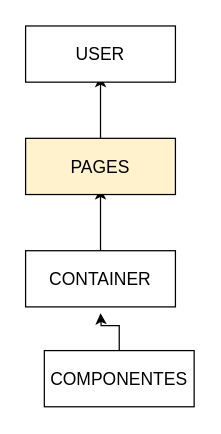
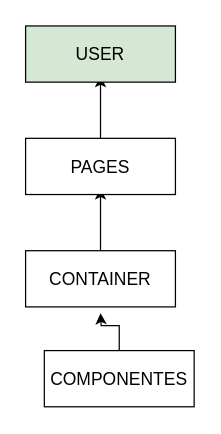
  <mxCell id="0" />
  <mxCell id="1" parent="0" />
  <mxCell id="2" style="edgeStyle=orthogonalEdgeStyle;rounded=0;orthogonalLoop=1;jettySize=auto;html=1;" edge="1" parent="1" source="3"><mxGeometry relative="1" as="geometry"><mxPoint x="80" y="250" as="targetPoint" /></mxGeometry></mxCell>
  <mxCell id="3" value="&lt;font style=&quot;font-size: 14px;&quot;&gt;COMPONENTES&lt;/font&gt;" style="rounded=0;whiteSpace=wrap;html=1;" vertex="1" parent="1"><mxGeometry x="35" y="280" width="120" height="45" as="geometry" /></mxCell>
  <mxCell id="4" style="edgeStyle=orthogonalEdgeStyle;rounded=0;orthogonalLoop=1;jettySize=auto;html=1;exitX=0.5;exitY=1;exitDx=0;exitDy=0;" edge="1" parent="1" source="3" target="3"><mxGeometry relative="1" as="geometry" /></mxCell>
  <mxCell id="5" style="edgeStyle=orthogonalEdgeStyle;rounded=0;orthogonalLoop=1;jettySize=auto;html=1;" edge="1" parent="1" source="6"><mxGeometry relative="1" as="geometry"><mxPoint x="80" y="150" as="targetPoint" /></mxGeometry></mxCell>
  <mxCell id="6" value="&lt;font style=&quot;font-size: 14px;&quot;&gt;CONTAINER&lt;/font&gt;" style="rounded=0;whiteSpace=wrap;html=1;" vertex="1" parent="1"><mxGeometry x="20" y="200" width="120" height="45" as="geometry" /></mxCell>
  <mxCell id="7" style="edgeStyle=orthogonalEdgeStyle;rounded=0;orthogonalLoop=1;jettySize=auto;html=1;" edge="1" parent="1" source="8"><mxGeometry relative="1" as="geometry"><mxPoint x="80" y="60" as="targetPoint" /></mxGeometry></mxCell>
- <mxCell id="8" value="&lt;span style=&quot;font-size: 14px;&quot;&gt;PAGES&lt;/span&gt;" style="rounded=0;whiteSpace=wrap;html=1;fillColor=#fff2cc;" vertex="1" parent="1"><mxGeometry x="20" y="110" width="120" height="45" as="geometry" /></mxCell>
- <mxCell id="9" value="&lt;span style=&quot;font-size: 14px;&quot;&gt;USER&lt;/span&gt;" style="rounded=0;whiteSpace=wrap;html=1;" vertex="1" parent="1"><mxGeometry x="20" y="20" width="120" height="45" as="geometry" /></mxCell>
+ <mxCell id="8" value="&lt;span style=&quot;font-size: 14px;&quot;&gt;PAGES&lt;/span&gt;" style="rounded=0;whiteSpace=wrap;html=1;" vertex="1" parent="1"><mxGeometry x="20" y="110" width="120" height="45" as="geometry" /></mxCell>
+ <mxCell id="9" value="&lt;span style=&quot;font-size: 14px;&quot;&gt;USER&lt;/span&gt;" style="rounded=0;whiteSpace=wrap;html=1;fillColor=#d5e8d4;" vertex="1" parent="1"><mxGeometry x="20" y="20" width="120" height="45" as="geometry" /></mxCell>
